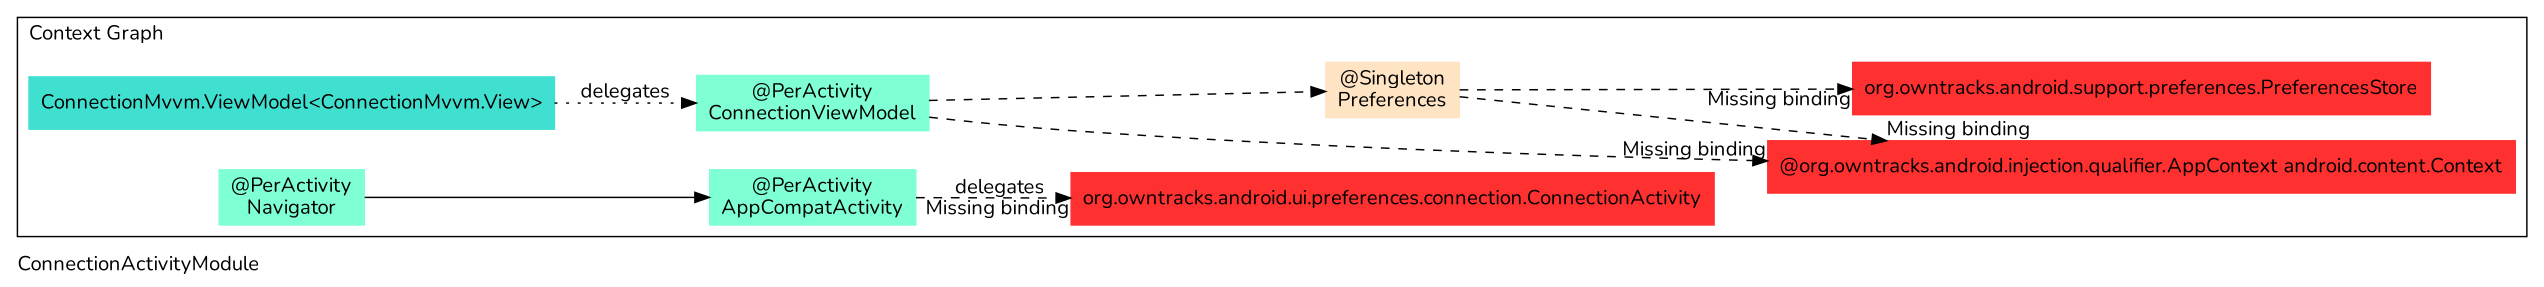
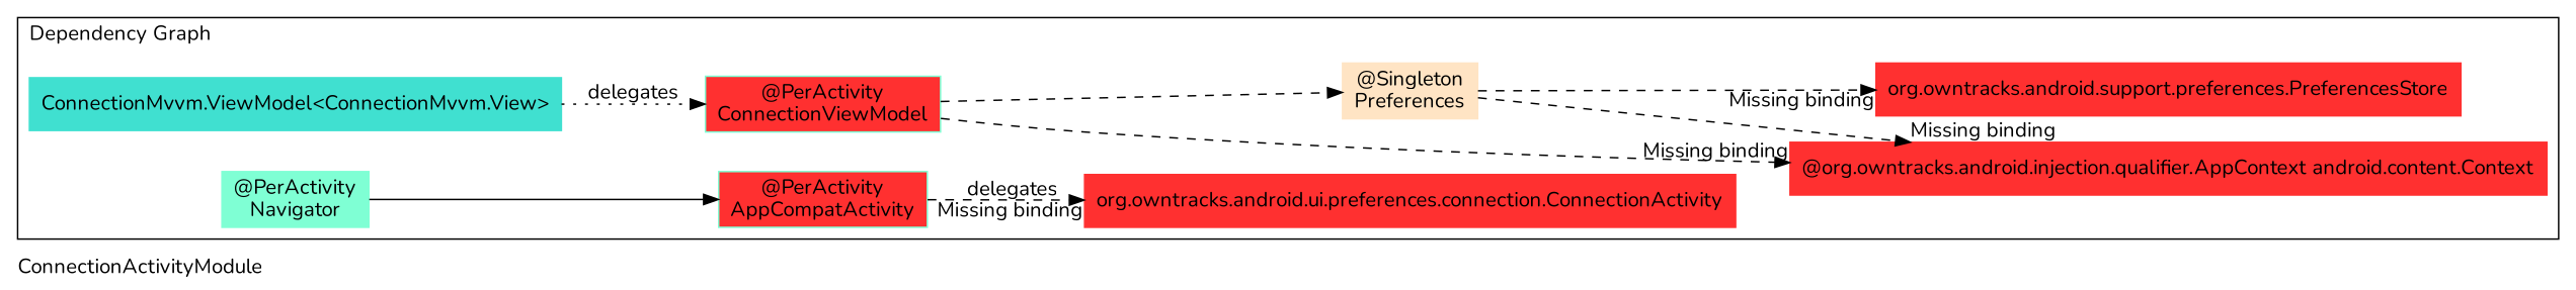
  digraph {
    compound=true
    fontname=Nunito
    label=ConnectionActivityModule
    labeljust=l
    rankdir=LR
    node [color=aquamarine fontname=Nunito shape=rectangle style=filled]
    edge [arrowType=empty fontname=Nunito headlabel="Missing binding" style=dashed]
-   n1 [label="@PerActivity\nAppCompatActivity"]
+   n1 [label="@PerActivity\nAppCompatActivity" fillcolor=firebrick1]
    n2 [color=firebrick1 label="org.owntracks.android.ui.preferences.connection.ConnectionActivity"]
    n3 [color=turquoise label="ConnectionMvvm.ViewModel<ConnectionMvvm.View>"]
-   n4 [label="@PerActivity\nConnectionViewModel"]
+   n4 [label="@PerActivity\nConnectionViewModel" fillcolor=firebrick1]
    n5 [color=bisque label="@Singleton\nPreferences"]
    n6 [color=firebrick1 label="@org.owntracks.android.injection.qualifier.AppContext android.content.Context"]
    n7 [label="@PerActivity\nNavigator"]
    n8 [color=firebrick1 label="org.owntracks.android.support.preferences.PreferencesStore"]
    subgraph cluster_1 {
      label="Entry Points"
    }
    subgraph cluster_2 {
-     label="Context Graph"
+     label="Dependency Graph"
      n1
      n2
      n3
      n4
      n5
      n6
      n7
      n8
    }
    subgraph cluster_3 {
      label=Subcomponents
      shape=folder
    }
    n1 -> n2 [label=delegates]
    n3 -> n4 [label=delegates style=dotted arrowType="" headlabel=""]
    n4 -> n5 [arrowType="" headlabel=""]
    n4 -> n6
    n5 -> n6
    n5 -> n8
    n7 -> n1 [arrowType="" headlabel="" style=""]
  }
